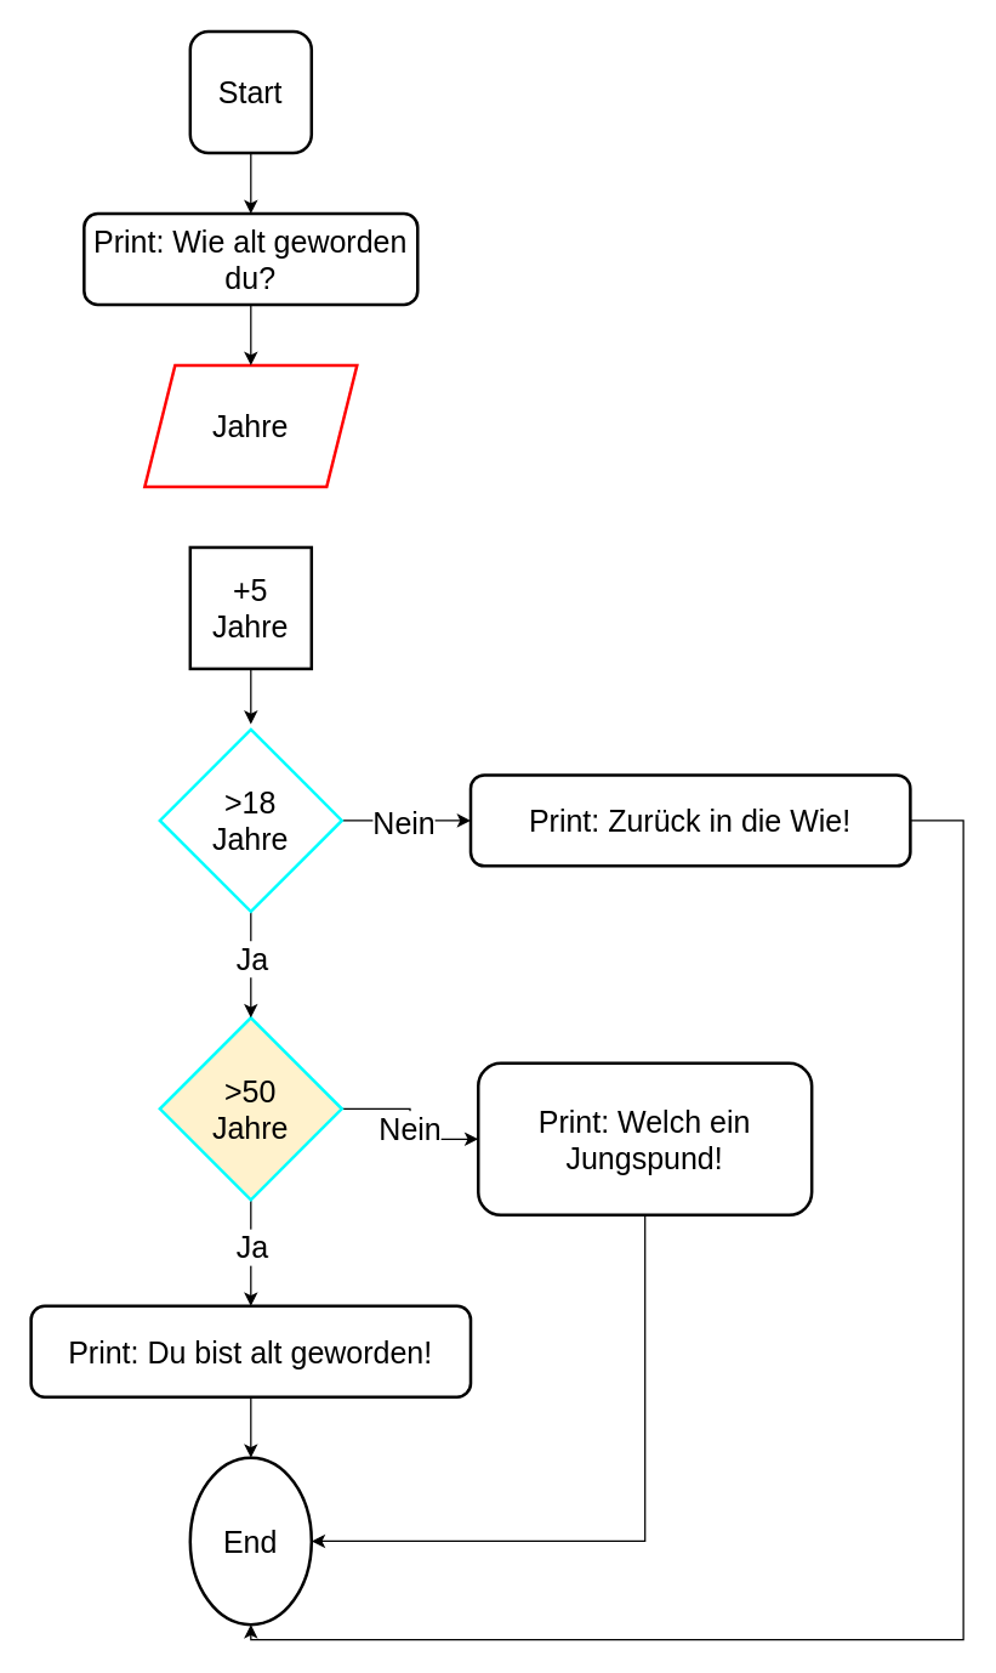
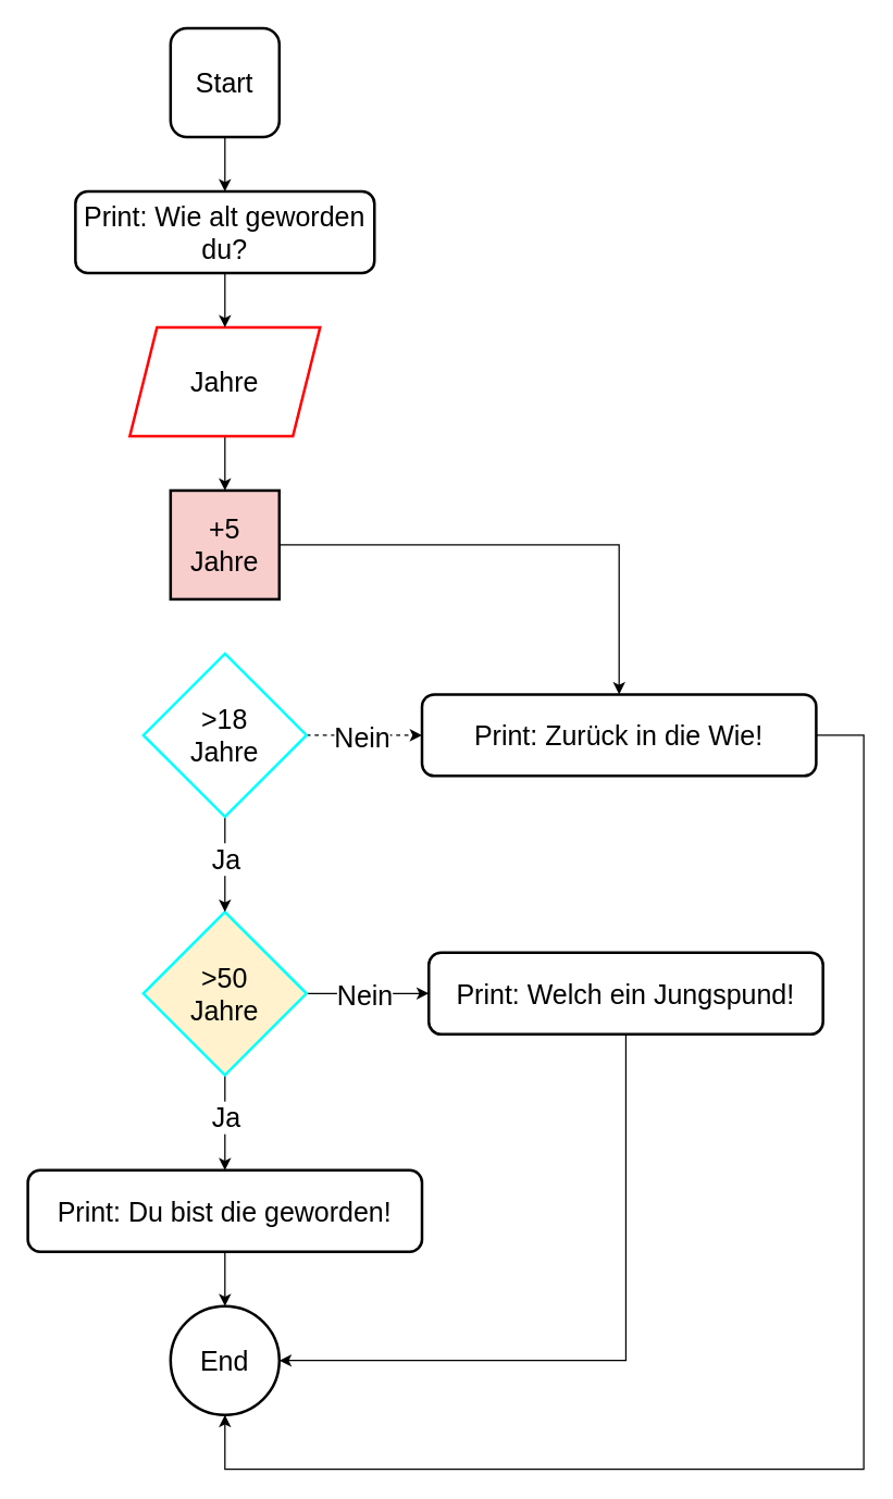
  <mxCell id="0" />
  <mxCell id="1" parent="0" />
  <mxCell id="2" style="edgeStyle=orthogonalEdgeStyle;rounded=0;orthogonalLoop=1;jettySize=auto;html=1;exitX=0.5;exitY=1;exitDx=0;exitDy=0;" edge="1" parent="1" source="3" target="8"><mxGeometry relative="1" as="geometry" /></mxCell>
  <mxCell id="3" value="&lt;div&gt;&lt;font style=&quot;font-size: 20px;&quot;&gt;Start&lt;/font&gt;&lt;/div&gt;" style="whiteSpace=wrap;html=1;strokeWidth=2;rounded=1;" vertex="1" parent="1"><mxGeometry x="125" y="20" width="80" height="80" as="geometry" /></mxCell>
- <mxCell id="4" value="&lt;font style=&quot;font-size: 20px;&quot;&gt;End&lt;/font&gt;" style="ellipse;whiteSpace=wrap;html=1;strokeWidth=2;" vertex="1" parent="1"><mxGeometry x="125" y="960" width="80" height="110" as="geometry" /></mxCell>
+ <mxCell id="4" value="&lt;font style=&quot;font-size: 20px;&quot;&gt;End&lt;/font&gt;" style="ellipse;whiteSpace=wrap;html=1;strokeWidth=2;" vertex="1" parent="1"><mxGeometry x="125" y="960" width="80" height="80" as="geometry" /></mxCell>
+ <mxCell id="5" value="" style="edgeStyle=orthogonalEdgeStyle;rounded=0;orthogonalLoop=1;jettySize=auto;html=1;" edge="1" parent="1" source="6" target="14"><mxGeometry relative="1" as="geometry" /></mxCell>
  <mxCell id="6" value="&lt;font style=&quot;font-size: 20px;&quot;&gt;Jahre&lt;/font&gt;" style="shape=parallelogram;perimeter=parallelogramPerimeter;whiteSpace=wrap;html=1;fixedSize=1;gradientColor=none;strokeColor=#FF0000;strokeWidth=2;" vertex="1" parent="1"><mxGeometry x="95" y="240" width="140" height="80" as="geometry" /></mxCell>
  <mxCell id="7" value="" style="edgeStyle=orthogonalEdgeStyle;rounded=0;orthogonalLoop=1;jettySize=auto;html=1;" edge="1" parent="1" source="8" target="6"><mxGeometry relative="1" as="geometry" /></mxCell>
  <mxCell id="8" value="&lt;font style=&quot;font-size: 20px;&quot;&gt;Print: Wie alt geworden du?&lt;/font&gt;" style="rounded=1;whiteSpace=wrap;html=1;strokeWidth=2;" vertex="1" parent="1"><mxGeometry x="55" y="140" width="220" height="60" as="geometry" /></mxCell>
  <mxCell id="9" value="" style="edgeStyle=orthogonalEdgeStyle;rounded=0;orthogonalLoop=1;jettySize=auto;html=1;" edge="1" parent="1" source="13" target="16"><mxGeometry relative="1" as="geometry" /></mxCell>
  <mxCell id="10" value="&lt;font&gt;Ja&lt;/font&gt;" style="edgeLabel;html=1;align=center;verticalAlign=middle;resizable=0;points=[];fontSize=20;" vertex="1" connectable="0" parent="9"><mxGeometry x="0.32" y="2" relative="1" as="geometry"><mxPoint x="-2" y="-16" as="offset" /></mxGeometry></mxCell>
  <mxCell id="11" value="" style="edgeStyle=orthogonalEdgeStyle;rounded=0;orthogonalLoop=1;jettySize=auto;html=1;" edge="1" parent="1" source="13" target="18"><mxGeometry relative="1" as="geometry" /></mxCell>
  <mxCell id="12" value="&lt;font&gt;Nein&lt;/font&gt;" style="edgeLabel;html=1;align=center;verticalAlign=middle;resizable=0;points=[];fontSize=20;" vertex="1" connectable="0" parent="11"><mxGeometry y="2" relative="1" as="geometry"><mxPoint x="-3" y="2" as="offset" /></mxGeometry></mxCell>
  <mxCell id="13" value="&lt;font style=&quot;font-size: 20px;&quot;&gt;&amp;gt;50&lt;/font&gt;&lt;div&gt;&lt;font style=&quot;font-size: 20px;&quot;&gt;Jahre&lt;/font&gt;&lt;/div&gt;" style="rhombus;whiteSpace=wrap;html=1;strokeWidth=2;strokeColor=#00FFFF;fillColor=#fff2cc;" vertex="1" parent="1"><mxGeometry x="105" y="670" width="120" height="120" as="geometry" /></mxCell>
- <mxCell id="14" value="&lt;span style=&quot;font-size: 20px;&quot;&gt;+5&lt;/span&gt;&lt;br&gt;&lt;div&gt;&lt;div&gt;&lt;span style=&quot;font-size: 20px; background-color: transparent; color: light-dark(rgb(0, 0, 0), rgb(255, 255, 255));&quot;&gt;Jahre&lt;/span&gt;&lt;/div&gt;&lt;/div&gt;" style="whiteSpace=wrap;html=1;aspect=fixed;strokeWidth=2;" vertex="1" parent="1"><mxGeometry x="125" y="360" width="80" height="80" as="geometry" /></mxCell>
+ <mxCell id="14" value="&lt;span style=&quot;font-size: 20px;&quot;&gt;+5&lt;/span&gt;&lt;br&gt;&lt;div&gt;&lt;div&gt;&lt;span style=&quot;font-size: 20px; background-color: transparent; color: light-dark(rgb(0, 0, 0), rgb(255, 255, 255));&quot;&gt;Jahre&lt;/span&gt;&lt;/div&gt;&lt;/div&gt;" style="whiteSpace=wrap;html=1;aspect=fixed;strokeWidth=2;fillColor=#f8cecc;" vertex="1" parent="1"><mxGeometry x="125" y="360" width="80" height="80" as="geometry" /></mxCell>
  <mxCell id="15" value="" style="edgeStyle=orthogonalEdgeStyle;rounded=0;orthogonalLoop=1;jettySize=auto;html=1;" edge="1" parent="1" source="16" target="4"><mxGeometry relative="1" as="geometry" /></mxCell>
- <mxCell id="16" value="&lt;font style=&quot;font-size: 20px;&quot;&gt;Print: Du bist alt geworden!&lt;/font&gt;" style="rounded=1;whiteSpace=wrap;html=1;strokeWidth=2;" vertex="1" parent="1"><mxGeometry x="20" y="860" width="290" height="60" as="geometry" /></mxCell>
+ <mxCell id="16" value="&lt;font style=&quot;font-size: 20px;&quot;&gt;Print: Du bist die geworden!&lt;/font&gt;" style="rounded=1;whiteSpace=wrap;html=1;strokeWidth=2;" vertex="1" parent="1"><mxGeometry x="20" y="860" width="290" height="60" as="geometry" /></mxCell>
  <mxCell id="17" style="edgeStyle=orthogonalEdgeStyle;rounded=0;orthogonalLoop=1;jettySize=auto;html=1;exitX=0.5;exitY=1;exitDx=0;exitDy=0;entryX=1;entryY=0.5;entryDx=0;entryDy=0;" edge="1" parent="1" source="18" target="4"><mxGeometry relative="1" as="geometry" /></mxCell>
- <mxCell id="18" value="&lt;span style=&quot;font-size: 20px;&quot;&gt;Print: Welch ein Jungspund!&lt;/span&gt;" style="rounded=1;whiteSpace=wrap;html=1;strokeWidth=2;" vertex="1" parent="1"><mxGeometry x="315" y="700" width="220" height="100" as="geometry" /></mxCell>
+ <mxCell id="18" value="&lt;span style=&quot;font-size: 20px;&quot;&gt;Print: Welch ein Jungspund!&lt;/span&gt;" style="rounded=1;whiteSpace=wrap;html=1;strokeWidth=2;" vertex="1" parent="1"><mxGeometry x="315" y="700" width="290" height="60" as="geometry" /></mxCell>
  <mxCell id="19" value="" style="edgeStyle=orthogonalEdgeStyle;rounded=0;orthogonalLoop=1;jettySize=auto;html=1;" edge="1" parent="1" source="21" target="13"><mxGeometry relative="1" as="geometry" /></mxCell>
- <mxCell id="20" value="" style="edgeStyle=orthogonalEdgeStyle;rounded=0;orthogonalLoop=1;jettySize=auto;html=1;" edge="1" parent="1" source="21" target="25"><mxGeometry relative="1" as="geometry" /></mxCell>
+ <mxCell id="20" value="" style="edgeStyle=orthogonalEdgeStyle;rounded=0;orthogonalLoop=1;jettySize=auto;html=1;dashed=1;" edge="1" parent="1" source="21" target="25"><mxGeometry relative="1" as="geometry" /></mxCell>
  <mxCell id="21" value="&lt;font style=&quot;font-size: 20px;&quot;&gt;&amp;gt;18&lt;/font&gt;&lt;div&gt;&lt;font style=&quot;font-size: 20px;&quot;&gt;Jahre&lt;/font&gt;&lt;/div&gt;" style="rhombus;whiteSpace=wrap;html=1;strokeWidth=2;strokeColor=#00FFFF;" vertex="1" parent="1"><mxGeometry x="105" y="480" width="120" height="120" as="geometry" /></mxCell>
- <mxCell id="22" style="edgeStyle=orthogonalEdgeStyle;rounded=0;orthogonalLoop=1;jettySize=auto;html=1;entryX=0.5;entryY=-0.029;entryDx=0;entryDy=0;entryPerimeter=0;" edge="1" parent="1" source="14" target="21"><mxGeometry relative="1" as="geometry" /></mxCell>
+ <mxCell id="22" style="edgeStyle=orthogonalEdgeStyle;rounded=0;orthogonalLoop=1;jettySize=auto;html=1;" edge="1" parent="1" source="14" target="25"><mxGeometry relative="1" as="geometry" /></mxCell>
  <mxCell id="23" value="&lt;font&gt;Ja&lt;/font&gt;" style="edgeLabel;html=1;align=center;verticalAlign=middle;resizable=0;points=[];fontSize=20;" vertex="1" connectable="0" parent="1"><mxGeometry x="165" y="630" as="geometry" /></mxCell>
  <mxCell id="24" style="edgeStyle=orthogonalEdgeStyle;rounded=0;orthogonalLoop=1;jettySize=auto;html=1;exitX=1;exitY=0.5;exitDx=0;exitDy=0;entryX=0.5;entryY=1;entryDx=0;entryDy=0;" edge="1" parent="1" source="25" target="4"><mxGeometry relative="1" as="geometry"><Array as="points"><mxPoint x="635" y="540" /><mxPoint x="635" y="1080" /><mxPoint x="165" y="1080" /></Array></mxGeometry></mxCell>
  <mxCell id="25" value="&lt;span style=&quot;font-size: 20px;&quot;&gt;Print: Zurück in die Wie!&lt;/span&gt;" style="rounded=1;whiteSpace=wrap;html=1;strokeWidth=2;" vertex="1" parent="1"><mxGeometry x="310" y="510" width="290" height="60" as="geometry" /></mxCell>
  <mxCell id="26" value="&lt;font&gt;Nein&lt;/font&gt;" style="edgeLabel;html=1;align=center;verticalAlign=middle;resizable=0;points=[];fontSize=20;" vertex="1" connectable="0" parent="1"><mxGeometry x="265" y="540" as="geometry" /></mxCell>
